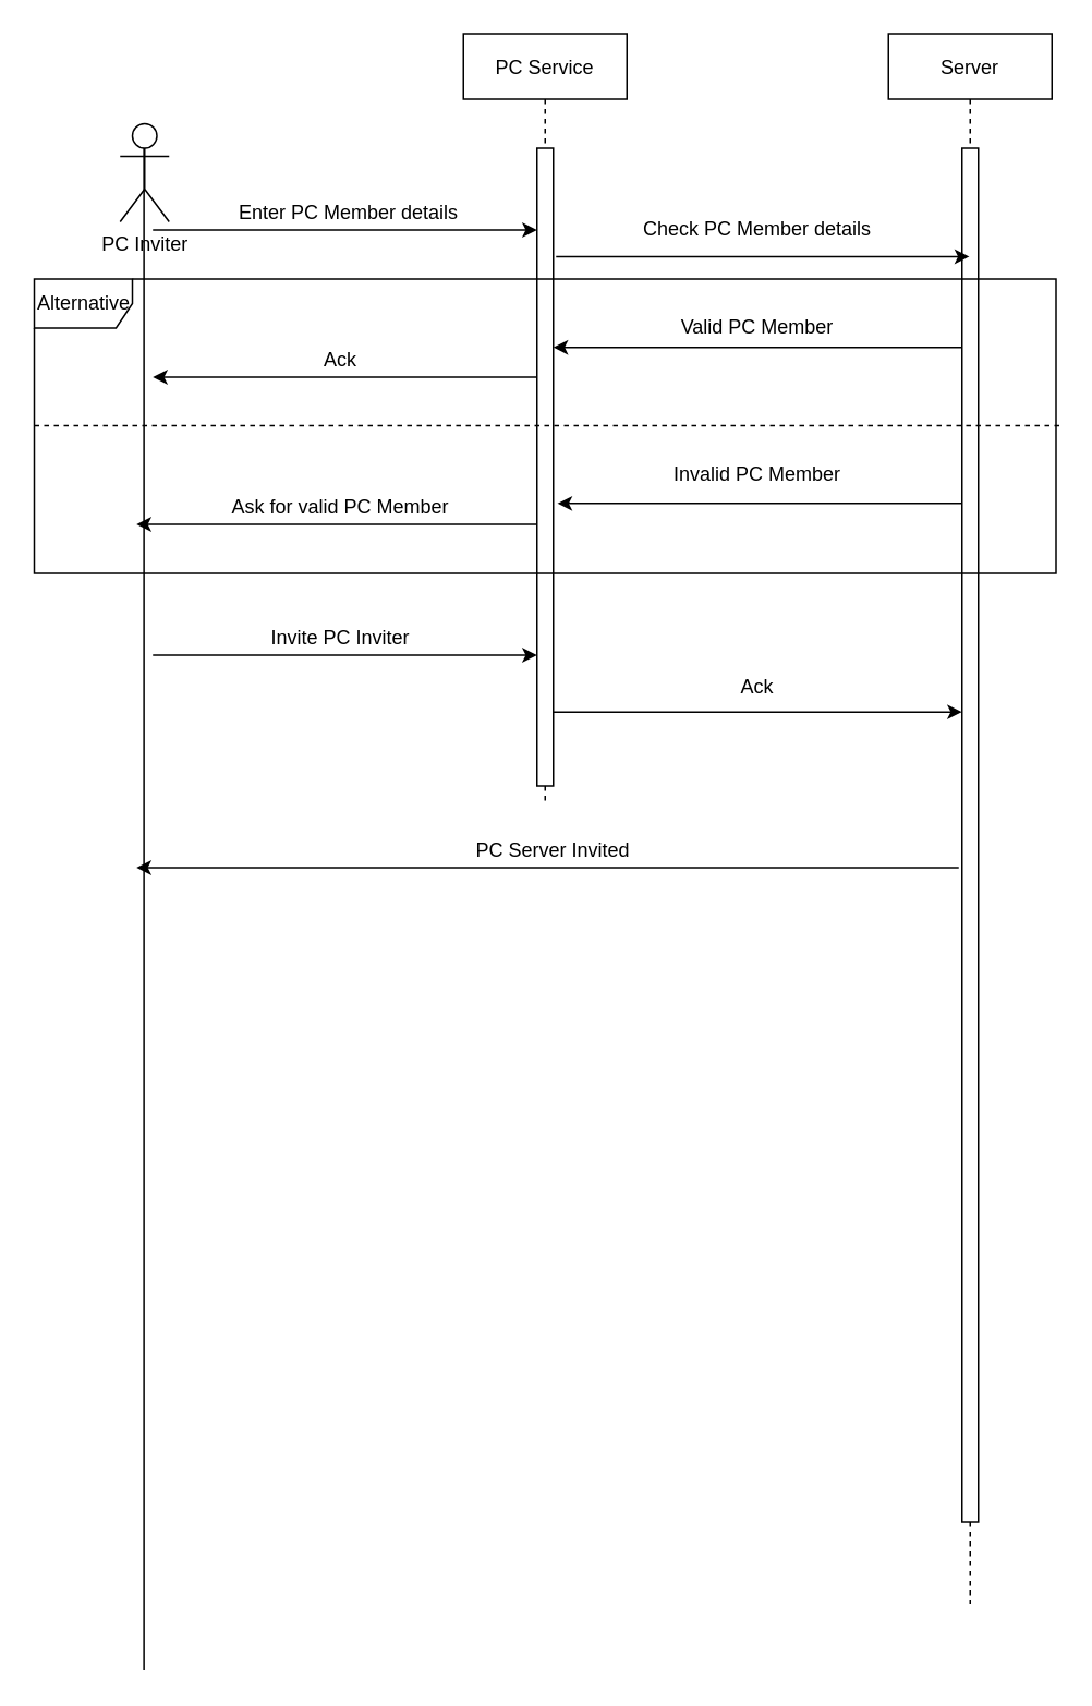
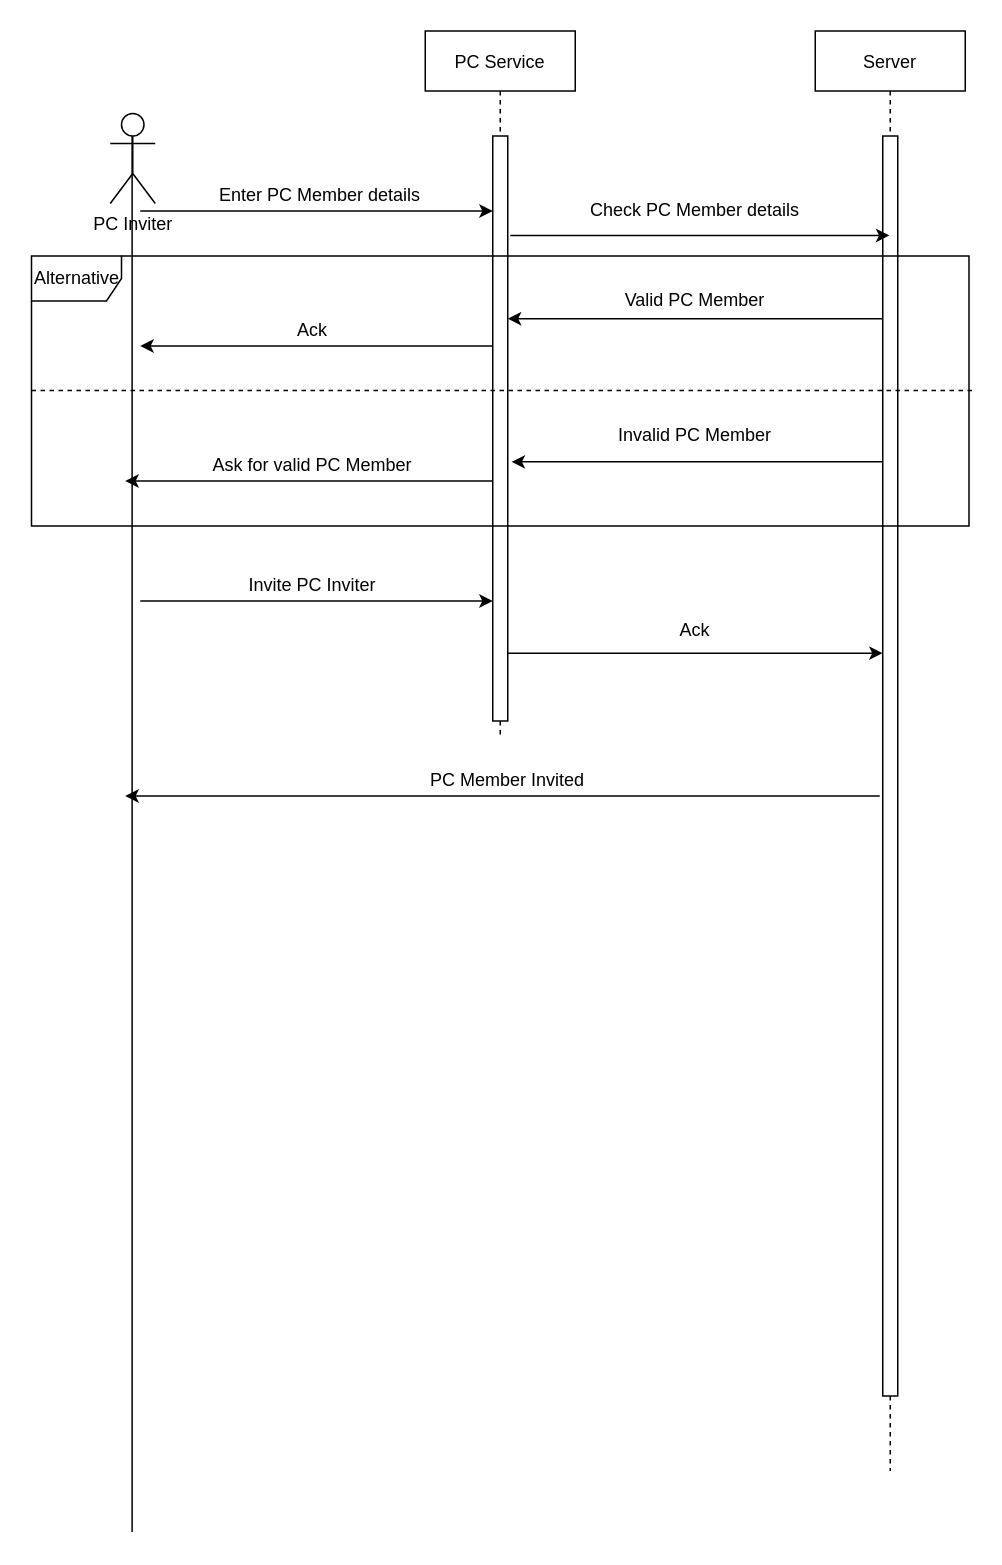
  <mxCell id="0" />
  <mxCell id="1" parent="0" />
  <mxCell id="2" value="PC Service" style="shape=umlLifeline;perimeter=lifelinePerimeter;container=1;collapsible=0;recursiveResize=0;rounded=0;shadow=0;strokeWidth=1;" parent="1" vertex="1"><mxGeometry x="283" y="20" width="100" height="470" as="geometry" /></mxCell>
  <mxCell id="3" value="" style="points=[];perimeter=orthogonalPerimeter;rounded=0;shadow=0;strokeWidth=1;" parent="2" vertex="1"><mxGeometry x="45" y="70" width="10" height="390" as="geometry" /></mxCell>
  <mxCell id="4" value="Server" style="shape=umlLifeline;perimeter=lifelinePerimeter;container=1;collapsible=0;recursiveResize=0;rounded=0;shadow=0;strokeWidth=1;" parent="1" vertex="1"><mxGeometry x="543" y="20" width="100" height="960" as="geometry" /></mxCell>
  <mxCell id="5" value="" style="points=[];perimeter=orthogonalPerimeter;rounded=0;shadow=0;strokeWidth=1;" parent="4" vertex="1"><mxGeometry x="45" y="70" width="10" height="840" as="geometry" /></mxCell>
  <mxCell id="6" value="PC Inviter" style="shape=umlActor;verticalLabelPosition=bottom;verticalAlign=top;html=1;outlineConnect=0;" vertex="1" parent="1"><mxGeometry x="73" y="75" width="30" height="60" as="geometry" /></mxCell>
  <mxCell id="7" value="" style="endArrow=none;html=1;" edge="1" parent="1"><mxGeometry width="50" height="50" relative="1" as="geometry"><mxPoint x="87.58" y="1020.69" as="sourcePoint" /><mxPoint x="87.58" y="90" as="targetPoint" /></mxGeometry></mxCell>
  <mxCell id="8" value="" style="endArrow=classic;html=1;" edge="1" parent="1" target="3"><mxGeometry width="50" height="50" relative="1" as="geometry"><mxPoint x="93" y="140" as="sourcePoint" /><mxPoint x="483" y="270" as="targetPoint" /></mxGeometry></mxCell>
  <mxCell id="9" value="Enter PC Member details" style="text;html=1;strokeColor=none;fillColor=none;align=center;verticalAlign=middle;whiteSpace=wrap;rounded=0;" vertex="1" parent="1"><mxGeometry x="133" y="120" width="160" height="20" as="geometry" /></mxCell>
  <mxCell id="10" value="" style="endArrow=classic;html=1;exitX=1.167;exitY=0.17;exitDx=0;exitDy=0;exitPerimeter=0;" edge="1" parent="1" source="3" target="4"><mxGeometry width="50" height="50" relative="1" as="geometry"><mxPoint x="433" y="310" as="sourcePoint" /><mxPoint x="483" y="260" as="targetPoint" /></mxGeometry></mxCell>
  <mxCell id="11" value="Check PC Member details" style="text;html=1;strokeColor=none;fillColor=none;align=center;verticalAlign=middle;whiteSpace=wrap;rounded=0;" vertex="1" parent="1"><mxGeometry x="353" y="130" width="220" height="20" as="geometry" /></mxCell>
  <mxCell id="12" value="" style="endArrow=classic;html=1;exitX=0;exitY=0.145;exitDx=0;exitDy=0;exitPerimeter=0;" edge="1" parent="1" source="5" target="3"><mxGeometry width="50" height="50" relative="1" as="geometry"><mxPoint x="433" y="290" as="sourcePoint" /><mxPoint x="483" y="240" as="targetPoint" /></mxGeometry></mxCell>
  <mxCell id="13" value="Valid PC Member" style="text;html=1;strokeColor=none;fillColor=none;align=center;verticalAlign=middle;whiteSpace=wrap;rounded=0;" vertex="1" parent="1"><mxGeometry x="343" y="190" width="240" height="20" as="geometry" /></mxCell>
  <mxCell id="14" value="" style="endArrow=classic;html=1;" edge="1" parent="1" source="3"><mxGeometry width="50" height="50" relative="1" as="geometry"><mxPoint x="433" y="270" as="sourcePoint" /><mxPoint x="93" y="230" as="targetPoint" /></mxGeometry></mxCell>
  <mxCell id="15" value="Ack" style="text;html=1;strokeColor=none;fillColor=none;align=center;verticalAlign=middle;whiteSpace=wrap;rounded=0;" vertex="1" parent="1"><mxGeometry x="93" y="210" width="230" height="20" as="geometry" /></mxCell>
  <mxCell id="16" value="Invalid PC Member" style="text;html=1;strokeColor=none;fillColor=none;align=center;verticalAlign=middle;whiteSpace=wrap;rounded=0;" vertex="1" parent="1"><mxGeometry x="343" y="280" width="240" height="20" as="geometry" /></mxCell>
  <mxCell id="17" value="" style="endArrow=classic;html=1;entryX=1.25;entryY=0.557;entryDx=0;entryDy=0;entryPerimeter=0;" edge="1" parent="1" source="5" target="3"><mxGeometry width="50" height="50" relative="1" as="geometry"><mxPoint x="433" y="260" as="sourcePoint" /><mxPoint x="483" y="210" as="targetPoint" /></mxGeometry></mxCell>
  <mxCell id="18" value="" style="endArrow=classic;html=1;" edge="1" parent="1" source="3"><mxGeometry width="50" height="50" relative="1" as="geometry"><mxPoint x="433" y="260" as="sourcePoint" /><mxPoint x="83" y="320" as="targetPoint" /><Array as="points"><mxPoint x="303" y="320" /></Array></mxGeometry></mxCell>
  <mxCell id="19" value="Ask for valid PC Member" style="text;html=1;strokeColor=none;fillColor=none;align=center;verticalAlign=middle;whiteSpace=wrap;rounded=0;" vertex="1" parent="1"><mxGeometry x="93" y="300" width="230" height="20" as="geometry" /></mxCell>
  <mxCell id="20" value="Alternative" style="shape=umlFrame;whiteSpace=wrap;html=1;" vertex="1" parent="1"><mxGeometry x="20.5" y="170" width="625" height="180" as="geometry" /></mxCell>
  <mxCell id="21" value="" style="endArrow=none;dashed=1;html=1;exitX=0;exitY=0.498;exitDx=0;exitDy=0;exitPerimeter=0;entryX=1.005;entryY=0.498;entryDx=0;entryDy=0;entryPerimeter=0;" edge="1" parent="1" source="20" target="20"><mxGeometry width="50" height="50" relative="1" as="geometry"><mxPoint x="1103" y="300" as="sourcePoint" /><mxPoint x="1153" y="250" as="targetPoint" /></mxGeometry></mxCell>
  <mxCell id="22" value="" style="endArrow=classic;html=1;" edge="1" parent="1" target="3"><mxGeometry width="50" height="50" relative="1" as="geometry"><mxPoint x="93" y="400" as="sourcePoint" /><mxPoint x="483" y="270" as="targetPoint" /></mxGeometry></mxCell>
  <mxCell id="23" value="Invite PC Inviter" style="text;html=1;strokeColor=none;fillColor=none;align=center;verticalAlign=middle;whiteSpace=wrap;rounded=0;" vertex="1" parent="1"><mxGeometry x="93" y="380" width="230" height="20" as="geometry" /></mxCell>
  <mxCell id="24" value="" style="endArrow=classic;html=1;exitX=1;exitY=0.884;exitDx=0;exitDy=0;exitPerimeter=0;" edge="1" parent="1" source="3" target="5"><mxGeometry width="50" height="50" relative="1" as="geometry"><mxPoint x="433" y="300" as="sourcePoint" /><mxPoint x="483" y="250" as="targetPoint" /></mxGeometry></mxCell>
  <mxCell id="25" value="Ack" style="text;html=1;strokeColor=none;fillColor=none;align=center;verticalAlign=middle;whiteSpace=wrap;rounded=0;" vertex="1" parent="1"><mxGeometry x="443" y="410" width="40" height="20" as="geometry" /></mxCell>
  <mxCell id="26" value="" style="endArrow=classic;html=1;" edge="1" parent="1"><mxGeometry width="50" height="50" relative="1" as="geometry"><mxPoint x="586" y="530" as="sourcePoint" /><mxPoint x="83" y="530" as="targetPoint" /></mxGeometry></mxCell>
- <mxCell id="27" value="PC Server Invited" style="text;html=1;strokeColor=none;fillColor=none;align=center;verticalAlign=middle;whiteSpace=wrap;rounded=0;" vertex="1" parent="1"><mxGeometry x="103" y="510" width="470" height="20" as="geometry" /></mxCell>
+ <mxCell id="27" value="PC Member Invited" style="text;html=1;strokeColor=none;fillColor=none;align=center;verticalAlign=middle;whiteSpace=wrap;rounded=0;" vertex="1" parent="1"><mxGeometry x="103" y="510" width="470" height="20" as="geometry" /></mxCell>
